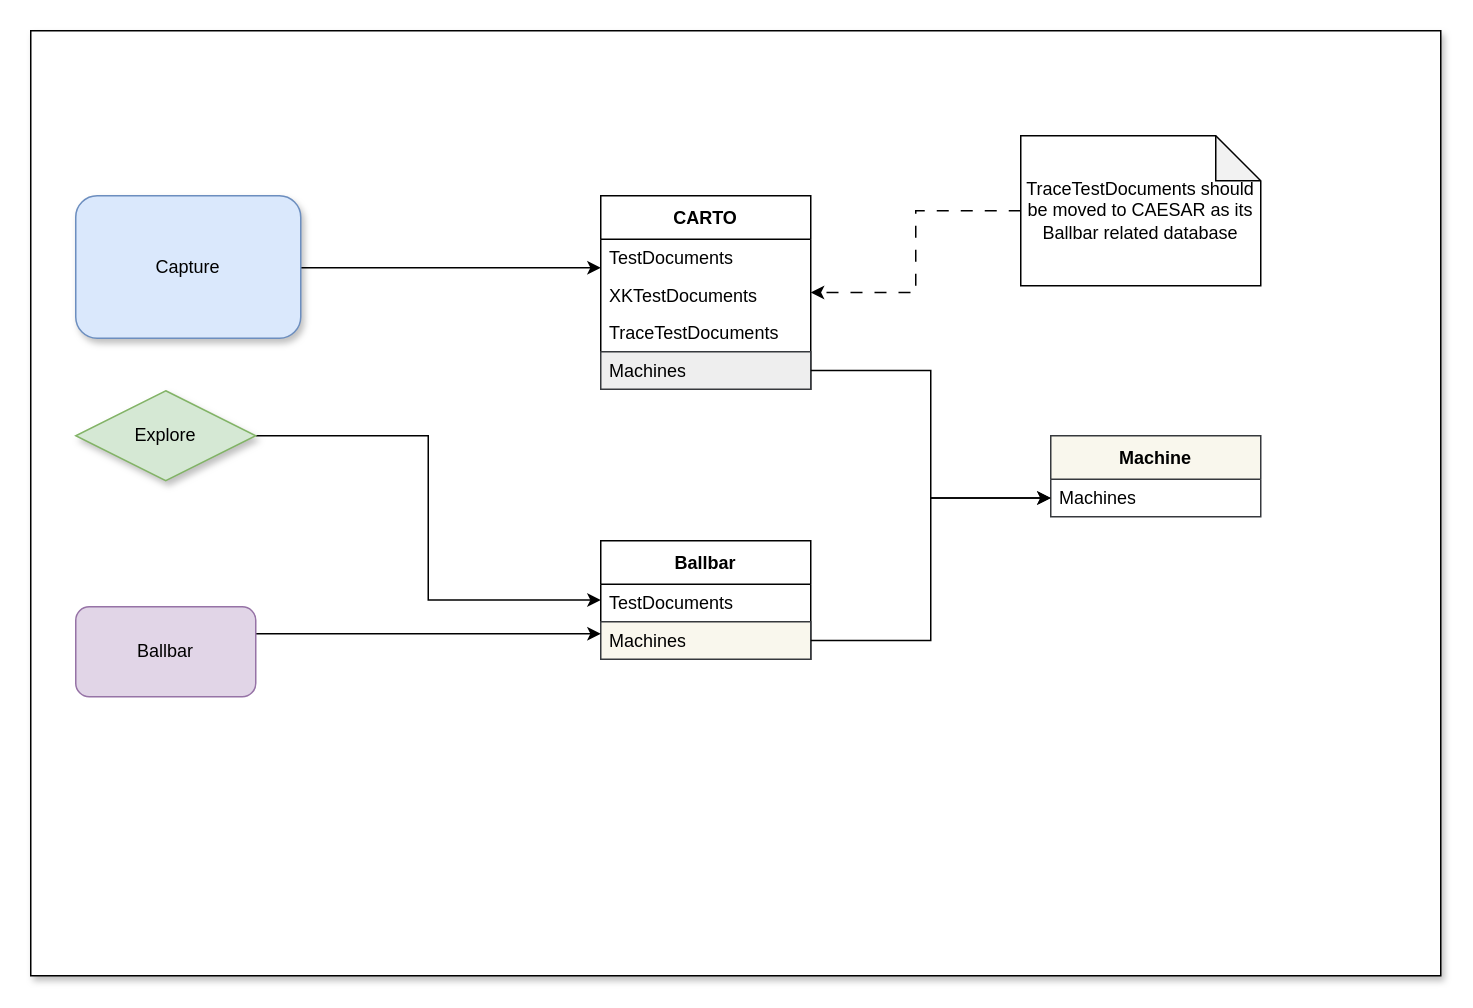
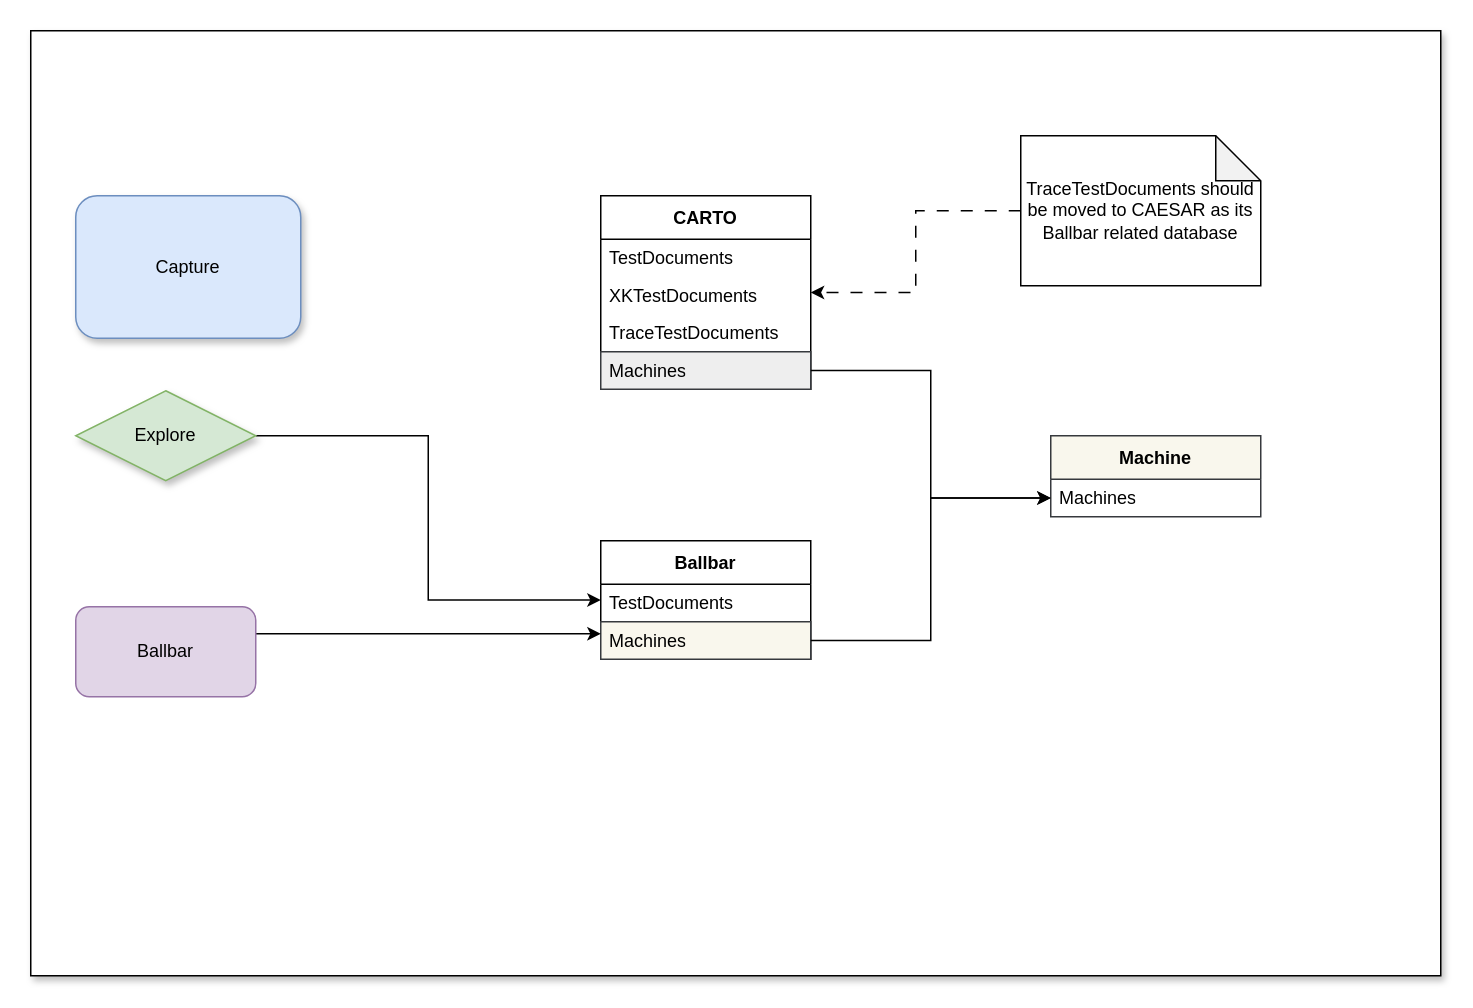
  <mxCell id="0" />
  <mxCell id="1" parent="0" />
  <mxCell id="2" value="" style="rounded=0;whiteSpace=wrap;html=1;shadow=1;" vertex="1" parent="1"><mxGeometry y="20" width="940" height="630" as="geometry" x="20" /></mxCell>
  <mxCell id="3" value="CARTO" style="swimlane;fontStyle=1;align=center;verticalAlign=middle;childLayout=stackLayout;horizontal=1;startSize=29;horizontalStack=0;resizeParent=1;resizeParentMax=0;resizeLast=0;collapsible=0;marginBottom=0;html=1;whiteSpace=wrap;" vertex="1" parent="1"><mxGeometry x="400" y="130" width="140" height="129" as="geometry" /></mxCell>
  <mxCell id="4" value="TestDocuments" style="text;html=1;strokeColor=none;fillColor=none;align=left;verticalAlign=middle;spacingLeft=4;spacingRight=4;overflow=hidden;rotatable=0;points=[[0,0.5],[1,0.5]];portConstraint=eastwest;whiteSpace=wrap;" vertex="1" parent="3"><mxGeometry y="29" width="140" height="25" as="geometry" /></mxCell>
  <mxCell id="5" value="XKTestDocuments" style="text;html=1;strokeColor=none;fillColor=none;align=left;verticalAlign=middle;spacingLeft=4;spacingRight=4;overflow=hidden;rotatable=0;points=[[0,0.5],[1,0.5]];portConstraint=eastwest;whiteSpace=wrap;" vertex="1" parent="3"><mxGeometry y="54" width="140" height="25" as="geometry" /></mxCell>
  <mxCell id="6" value="TraceTestDocuments" style="text;html=1;strokeColor=none;fillColor=none;align=left;verticalAlign=middle;spacingLeft=4;spacingRight=4;overflow=hidden;rotatable=0;points=[[0,0.5],[1,0.5]];portConstraint=eastwest;whiteSpace=wrap;" vertex="1" parent="3"><mxGeometry y="79" width="140" height="25" as="geometry" /></mxCell>
  <mxCell id="7" value="Machines" style="text;html=1;strokeColor=#36393d;fillColor=#eeeeee;align=left;verticalAlign=middle;spacingLeft=4;spacingRight=4;overflow=hidden;rotatable=0;points=[[0,0.5],[1,0.5]];portConstraint=eastwest;whiteSpace=wrap;rounded=0;" vertex="1" parent="3"><mxGeometry y="104" width="140" height="25" as="geometry" /></mxCell>
  <mxCell id="8" value="Ballbar" style="swimlane;fontStyle=1;align=center;verticalAlign=middle;childLayout=stackLayout;horizontal=1;startSize=29;horizontalStack=0;resizeParent=1;resizeParentMax=0;resizeLast=0;collapsible=0;marginBottom=0;html=1;whiteSpace=wrap;" vertex="1" parent="1"><mxGeometry x="400" y="360" width="140" height="79" as="geometry" /></mxCell>
  <mxCell id="9" value="TestDocuments" style="text;html=1;strokeColor=none;fillColor=none;align=left;verticalAlign=middle;spacingLeft=4;spacingRight=4;overflow=hidden;rotatable=0;points=[[0,0.5],[1,0.5]];portConstraint=eastwest;whiteSpace=wrap;" vertex="1" parent="8"><mxGeometry y="29" width="140" height="25" as="geometry" /></mxCell>
  <mxCell id="10" value="Machines" style="text;html=1;strokeColor=#36393d;fillColor=#f9f7ed;align=left;verticalAlign=middle;spacingLeft=4;spacingRight=4;overflow=hidden;rotatable=0;points=[[0,0.5],[1,0.5]];portConstraint=eastwest;whiteSpace=wrap;" vertex="1" parent="8"><mxGeometry y="54" width="140" height="25" as="geometry" /></mxCell>
  <mxCell id="11" value="Machine" style="swimlane;fontStyle=1;align=center;verticalAlign=middle;childLayout=stackLayout;horizontal=1;startSize=29;horizontalStack=0;resizeParent=1;resizeParentMax=0;resizeLast=0;collapsible=0;marginBottom=0;html=1;whiteSpace=wrap;fillColor=#f9f7ed;strokeColor=#36393d;" vertex="1" parent="1"><mxGeometry x="700" y="290" width="140" height="54" as="geometry" /></mxCell>
  <mxCell id="12" value="Machines" style="text;html=1;strokeColor=none;fillColor=none;align=left;verticalAlign=middle;spacingLeft=4;spacingRight=4;overflow=hidden;rotatable=0;points=[[0,0.5],[1,0.5]];portConstraint=eastwest;whiteSpace=wrap;" vertex="1" parent="11"><mxGeometry y="29" width="140" height="25" as="geometry" /></mxCell>
  <mxCell id="13" style="edgeStyle=orthogonalEdgeStyle;rounded=0;orthogonalLoop=1;jettySize=auto;html=1;" edge="1" parent="1" source="7" target="12"><mxGeometry relative="1" as="geometry" /></mxCell>
  <mxCell id="14" style="edgeStyle=orthogonalEdgeStyle;rounded=0;orthogonalLoop=1;jettySize=auto;html=1;" edge="1" parent="1" source="10" target="12"><mxGeometry relative="1" as="geometry" /></mxCell>
- <mxCell id="15" style="edgeStyle=elbowEdgeStyle;rounded=0;orthogonalLoop=1;jettySize=auto;html=1;elbow=vertical;" edge="1" parent="1" source="16" target="3"><mxGeometry relative="1" as="geometry" /></mxCell>
  <mxCell id="16" value="Capture" style="rounded=1;whiteSpace=wrap;html=1;fillColor=#dae8fc;strokeColor=#6c8ebf;shadow=1;" vertex="1" parent="1"><mxGeometry x="50" y="130" width="150" height="95" as="geometry" /></mxCell>
  <mxCell id="17" style="edgeStyle=elbowEdgeStyle;rounded=0;orthogonalLoop=1;jettySize=auto;html=1;" edge="1" parent="1" source="18" target="8"><mxGeometry relative="1" as="geometry" /></mxCell>
  <mxCell id="18" value="Explore" style="rhombus;whiteSpace=wrap;html=1;fillColor=#d5e8d4;strokeColor=#82b366;shadow=1;" vertex="1" parent="1"><mxGeometry x="50" y="260" width="120" height="60" as="geometry" /></mxCell>
  <mxCell id="19" style="edgeStyle=elbowEdgeStyle;rounded=0;orthogonalLoop=1;jettySize=auto;html=1;elbow=vertical;" edge="1" parent="1" source="20" target="8"><mxGeometry relative="1" as="geometry" /></mxCell>
  <mxCell id="20" value="Ballbar" style="rounded=1;whiteSpace=wrap;html=1;fillColor=#e1d5e7;strokeColor=#9673a6;" vertex="1" parent="1"><mxGeometry x="50" y="404" width="120" height="60" as="geometry" /></mxCell>
  <mxCell id="21" style="edgeStyle=orthogonalEdgeStyle;rounded=0;orthogonalLoop=1;jettySize=auto;html=1;dashed=1;dashPattern=8 8;" edge="1" parent="1" source="22" target="3"><mxGeometry relative="1" as="geometry" /></mxCell>
  <mxCell id="22" value="&lt;span style=&quot;text-align: left;&quot;&gt;TraceTestDocuments should be moved to CAESAR as its Ballbar related database&lt;/span&gt;" style="shape=note;whiteSpace=wrap;html=1;backgroundOutline=1;darkOpacity=0.05;" vertex="1" parent="1"><mxGeometry x="680" y="90" width="160" height="100" as="geometry" /></mxCell>
